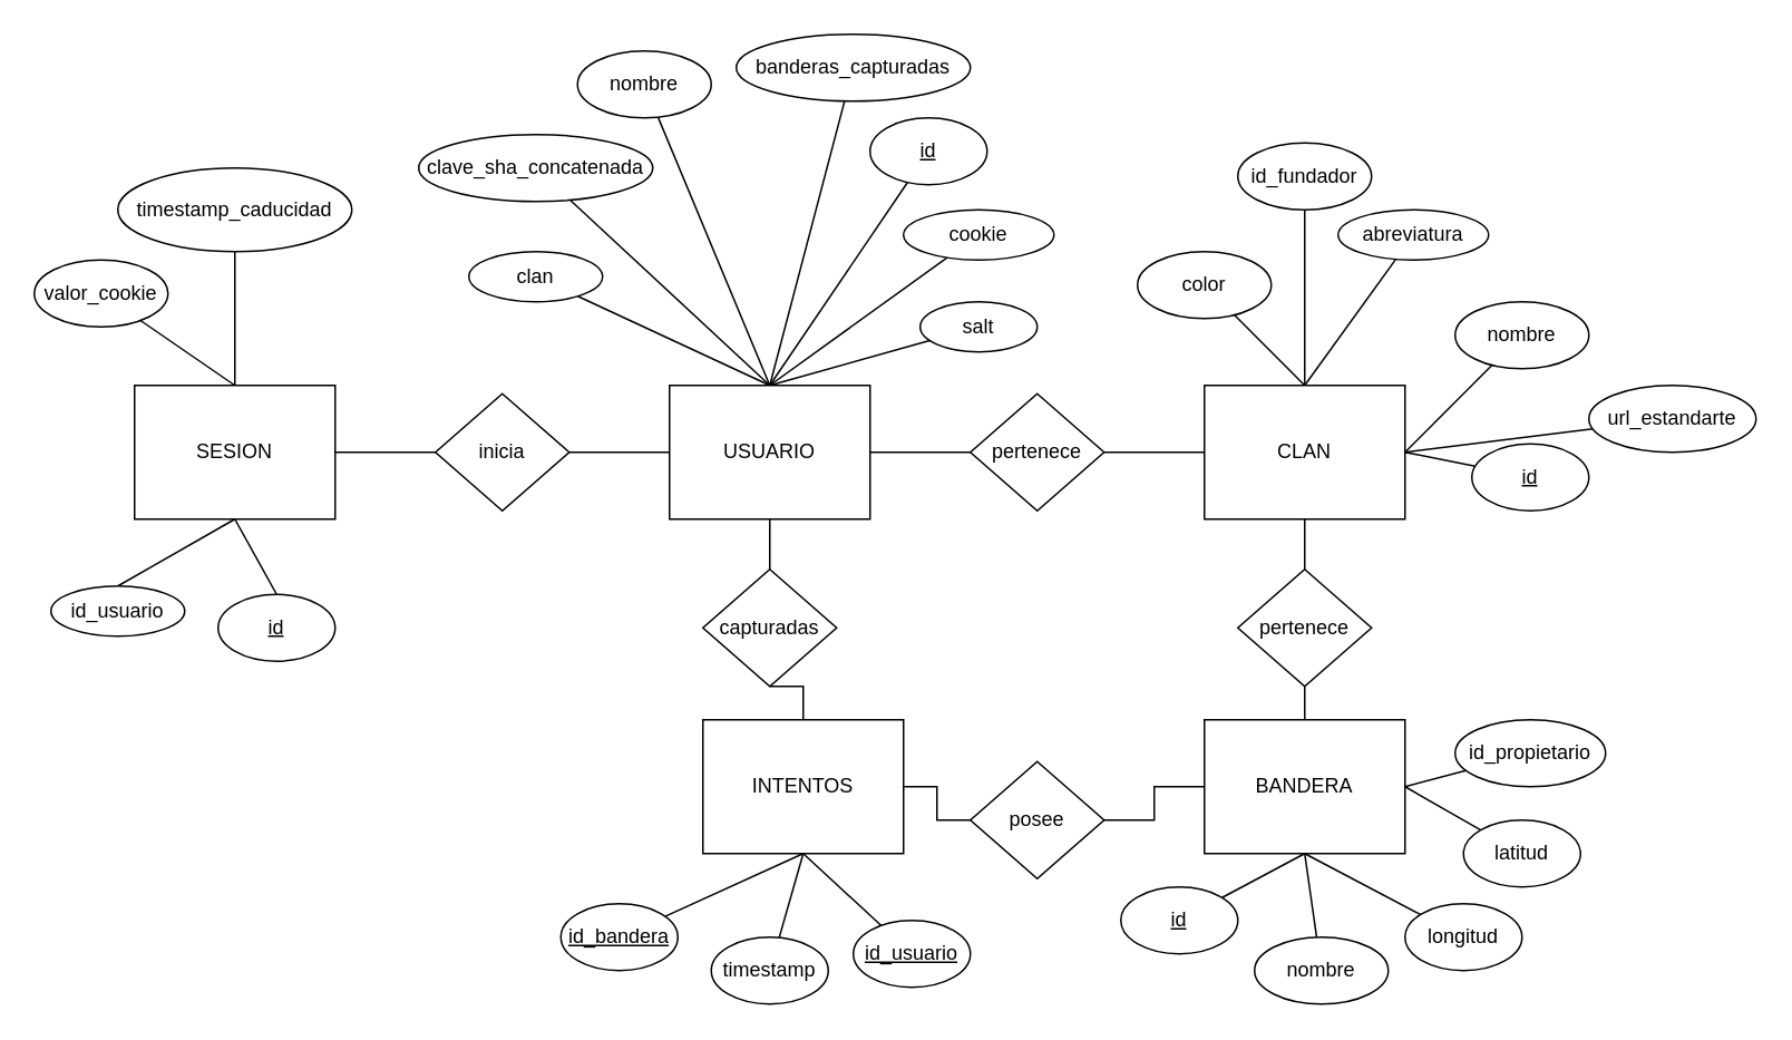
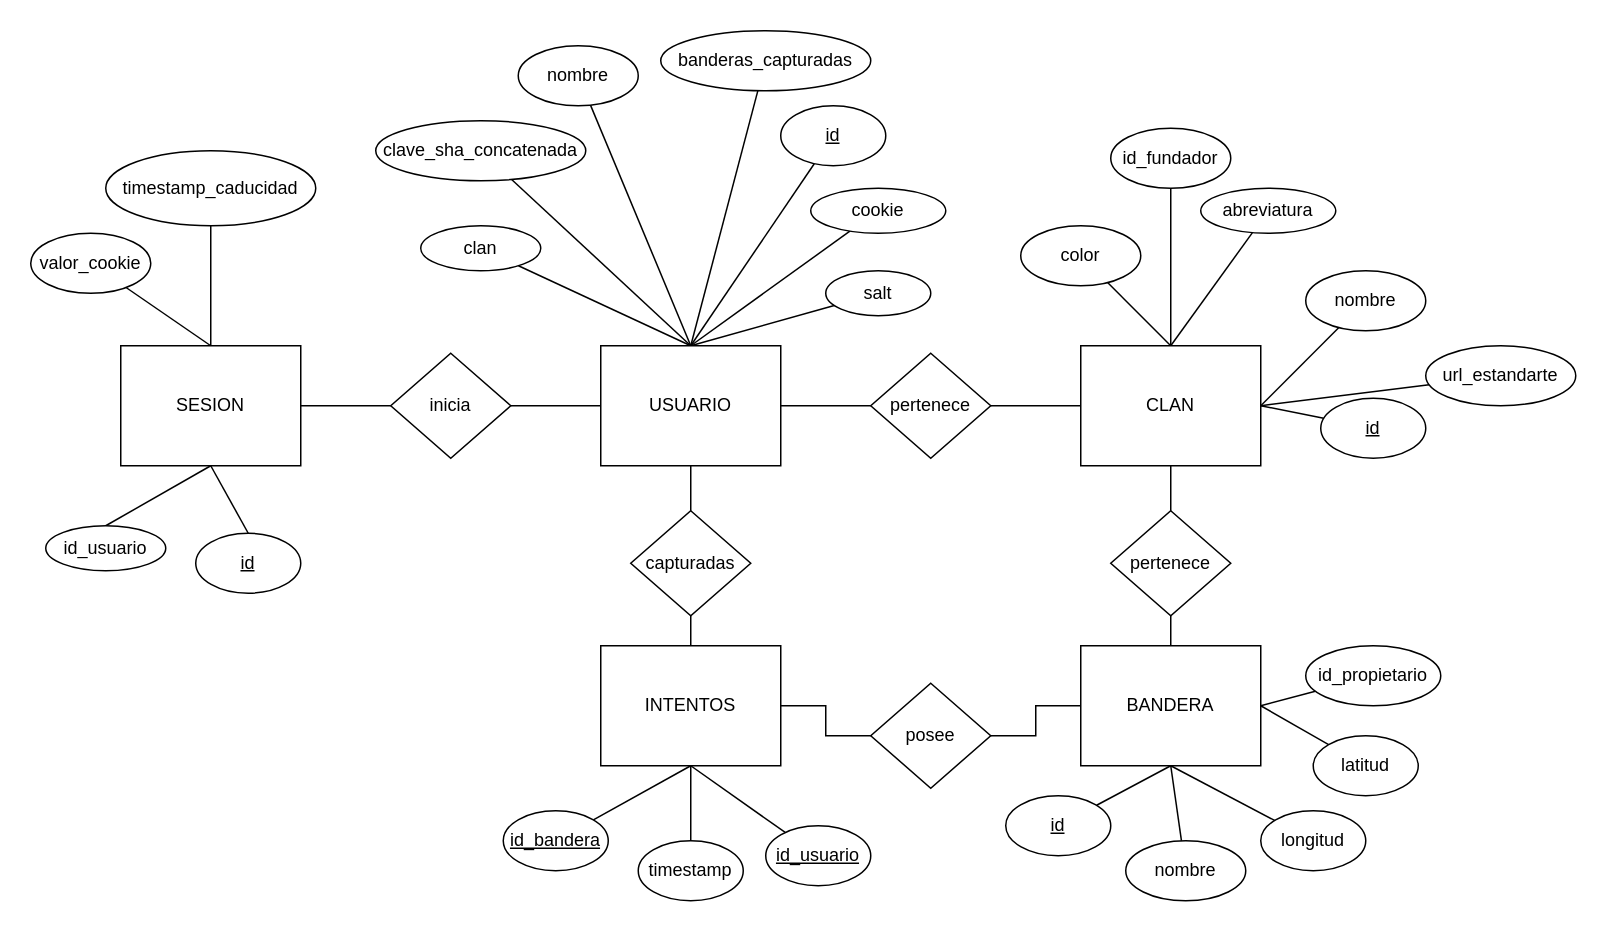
  <mxCell id="0" />
  <mxCell id="1" parent="0" />
  <mxCell id="2" style="edgeStyle=orthogonalEdgeStyle;rounded=0;orthogonalLoop=1;jettySize=auto;html=1;exitX=0;exitY=0.5;exitDx=0;exitDy=0;entryX=1;entryY=0.5;entryDx=0;entryDy=0;endArrow=none;endFill=0;" edge="1" parent="1" source="10" target="67"><mxGeometry relative="1" as="geometry" /></mxCell>
  <mxCell id="3" style="edgeStyle=none;rounded=0;orthogonalLoop=1;jettySize=auto;html=1;exitX=0.5;exitY=0;exitDx=0;exitDy=0;endArrow=none;endFill=0;" edge="1" parent="1" source="10" target="33"><mxGeometry relative="1" as="geometry" /></mxCell>
  <mxCell id="4" style="edgeStyle=none;rounded=0;orthogonalLoop=1;jettySize=auto;html=1;exitX=0.5;exitY=0;exitDx=0;exitDy=0;endArrow=none;endFill=0;" edge="1" parent="1" source="10" target="30"><mxGeometry relative="1" as="geometry" /></mxCell>
  <mxCell id="5" style="edgeStyle=none;rounded=0;orthogonalLoop=1;jettySize=auto;html=1;exitX=0.5;exitY=0;exitDx=0;exitDy=0;endArrow=none;endFill=0;" edge="1" parent="1" source="10" target="55"><mxGeometry relative="1" as="geometry" /></mxCell>
  <mxCell id="6" style="edgeStyle=none;rounded=0;orthogonalLoop=1;jettySize=auto;html=1;exitX=0.5;exitY=0;exitDx=0;exitDy=0;endArrow=none;endFill=0;" edge="1" parent="1" source="10" target="29"><mxGeometry relative="1" as="geometry" /></mxCell>
  <mxCell id="7" style="edgeStyle=none;rounded=0;orthogonalLoop=1;jettySize=auto;html=1;exitX=0.5;exitY=0;exitDx=0;exitDy=0;endArrow=none;endFill=0;" edge="1" parent="1" source="10" target="34"><mxGeometry relative="1" as="geometry" /></mxCell>
  <mxCell id="8" style="edgeStyle=none;rounded=0;orthogonalLoop=1;jettySize=auto;html=1;exitX=0.5;exitY=0;exitDx=0;exitDy=0;endArrow=none;endFill=0;" edge="1" parent="1" source="10" target="32"><mxGeometry relative="1" as="geometry" /></mxCell>
  <mxCell id="9" style="edgeStyle=none;rounded=0;orthogonalLoop=1;jettySize=auto;html=1;exitX=0.5;exitY=0;exitDx=0;exitDy=0;endArrow=none;endFill=0;" edge="1" parent="1" source="10" target="31"><mxGeometry relative="1" as="geometry" /></mxCell>
  <mxCell id="10" value="USUARIO" style="rounded=0;whiteSpace=wrap;html=1;" vertex="1" parent="1"><mxGeometry x="400" y="230" width="120" height="80" as="geometry" /></mxCell>
  <mxCell id="11" style="edgeStyle=orthogonalEdgeStyle;rounded=0;orthogonalLoop=1;jettySize=auto;html=1;exitX=0.5;exitY=1;exitDx=0;exitDy=0;entryX=0.5;entryY=0;entryDx=0;entryDy=0;endArrow=none;endFill=0;" edge="1" parent="1" source="18" target="48"><mxGeometry relative="1" as="geometry" /></mxCell>
  <mxCell id="12" style="edgeStyle=none;rounded=0;orthogonalLoop=1;jettySize=auto;html=1;exitX=1;exitY=0.5;exitDx=0;exitDy=0;endArrow=none;endFill=0;" edge="1" parent="1" source="18" target="35"><mxGeometry relative="1" as="geometry" /></mxCell>
  <mxCell id="13" style="edgeStyle=none;rounded=0;orthogonalLoop=1;jettySize=auto;html=1;exitX=1;exitY=0.5;exitDx=0;exitDy=0;endArrow=none;endFill=0;" edge="1" parent="1" source="18" target="52"><mxGeometry relative="1" as="geometry" /></mxCell>
  <mxCell id="14" style="edgeStyle=none;rounded=0;orthogonalLoop=1;jettySize=auto;html=1;exitX=1;exitY=0.5;exitDx=0;exitDy=0;endArrow=none;endFill=0;" edge="1" parent="1" source="18" target="50"><mxGeometry relative="1" as="geometry" /></mxCell>
  <mxCell id="15" style="edgeStyle=none;rounded=0;orthogonalLoop=1;jettySize=auto;html=1;exitX=0.5;exitY=0;exitDx=0;exitDy=0;endArrow=none;endFill=0;" edge="1" parent="1" source="18" target="51"><mxGeometry relative="1" as="geometry" /></mxCell>
  <mxCell id="16" style="edgeStyle=none;rounded=0;orthogonalLoop=1;jettySize=auto;html=1;exitX=0.5;exitY=0;exitDx=0;exitDy=0;endArrow=none;endFill=0;" edge="1" parent="1" source="18" target="53"><mxGeometry relative="1" as="geometry" /></mxCell>
  <mxCell id="17" style="edgeStyle=none;rounded=0;orthogonalLoop=1;jettySize=auto;html=1;exitX=0.5;exitY=0;exitDx=0;exitDy=0;endArrow=none;endFill=0;" edge="1" parent="1" source="18" target="54"><mxGeometry relative="1" as="geometry" /></mxCell>
  <mxCell id="18" value="CLAN" style="rounded=0;whiteSpace=wrap;html=1;" vertex="1" parent="1"><mxGeometry x="720" y="230" width="120" height="80" as="geometry" /></mxCell>
  <mxCell id="19" style="edgeStyle=none;rounded=0;orthogonalLoop=1;jettySize=auto;html=1;exitX=1;exitY=0.5;exitDx=0;exitDy=0;endArrow=none;endFill=0;" edge="1" parent="1" source="24" target="60"><mxGeometry relative="1" as="geometry" /></mxCell>
  <mxCell id="20" style="edgeStyle=none;rounded=0;orthogonalLoop=1;jettySize=auto;html=1;exitX=1;exitY=0.5;exitDx=0;exitDy=0;endArrow=none;endFill=0;" edge="1" parent="1" source="24" target="58"><mxGeometry relative="1" as="geometry" /></mxCell>
  <mxCell id="21" style="edgeStyle=none;rounded=0;orthogonalLoop=1;jettySize=auto;html=1;exitX=0.5;exitY=1;exitDx=0;exitDy=0;endArrow=none;endFill=0;" edge="1" parent="1" source="24" target="59"><mxGeometry relative="1" as="geometry" /></mxCell>
  <mxCell id="22" style="edgeStyle=none;rounded=0;orthogonalLoop=1;jettySize=auto;html=1;exitX=0.5;exitY=1;exitDx=0;exitDy=0;endArrow=none;endFill=0;" edge="1" parent="1" source="24" target="37"><mxGeometry relative="1" as="geometry" /></mxCell>
  <mxCell id="23" style="edgeStyle=none;rounded=0;orthogonalLoop=1;jettySize=auto;html=1;exitX=0.5;exitY=1;exitDx=0;exitDy=0;endArrow=none;endFill=0;" edge="1" parent="1" source="24" target="49"><mxGeometry relative="1" as="geometry" /></mxCell>
  <mxCell id="24" value="BANDERA" style="rounded=0;whiteSpace=wrap;html=1;" vertex="1" parent="1"><mxGeometry x="720" y="430" width="120" height="80" as="geometry" /></mxCell>
  <mxCell id="25" style="edgeStyle=none;rounded=0;orthogonalLoop=1;jettySize=auto;html=1;exitX=0.5;exitY=1;exitDx=0;exitDy=0;endArrow=none;endFill=0;" edge="1" parent="1" source="28" target="57"><mxGeometry relative="1" as="geometry" /></mxCell>
  <mxCell id="26" style="edgeStyle=none;rounded=0;orthogonalLoop=1;jettySize=auto;html=1;exitX=0.5;exitY=1;exitDx=0;exitDy=0;endArrow=none;endFill=0;" edge="1" parent="1" source="28" target="56"><mxGeometry relative="1" as="geometry" /></mxCell>
  <mxCell id="27" style="edgeStyle=none;rounded=0;orthogonalLoop=1;jettySize=auto;html=1;exitX=0.5;exitY=1;exitDx=0;exitDy=0;endArrow=none;endFill=0;" edge="1" parent="1" source="28" target="36"><mxGeometry relative="1" as="geometry" /></mxCell>
- <mxCell id="28" value="INTENTOS" style="rounded=0;whiteSpace=wrap;html=1;" vertex="1" parent="1"><mxGeometry x="420" y="430" width="120" height="80" as="geometry" /></mxCell>
+ <mxCell id="28" value="INTENTOS" style="rounded=0;whiteSpace=wrap;html=1;" vertex="1" parent="1"><mxGeometry x="400" y="430" width="120" height="80" as="geometry" /></mxCell>
  <mxCell id="29" value="&lt;u&gt;id&lt;/u&gt;" style="ellipse;whiteSpace=wrap;html=1;" vertex="1" parent="1"><mxGeometry x="520" y="70" width="70" height="40" as="geometry" /></mxCell>
  <mxCell id="30" value="nombre" style="ellipse;whiteSpace=wrap;html=1;" vertex="1" parent="1"><mxGeometry x="345" y="30" width="80" height="40" as="geometry" /></mxCell>
  <mxCell id="31" value="clan" style="ellipse;whiteSpace=wrap;html=1;" vertex="1" parent="1"><mxGeometry x="280" y="150" width="80" height="30" as="geometry" /></mxCell>
  <mxCell id="32" value="salt" style="ellipse;whiteSpace=wrap;html=1;" vertex="1" parent="1"><mxGeometry x="550" y="180" width="70" height="30" as="geometry" /></mxCell>
  <mxCell id="33" value="clave_sha_concatenada" style="ellipse;whiteSpace=wrap;html=1;" vertex="1" parent="1"><mxGeometry x="250" y="80" width="140" height="40" as="geometry" /></mxCell>
  <mxCell id="34" value="cookie" style="ellipse;whiteSpace=wrap;html=1;" vertex="1" parent="1"><mxGeometry x="540" y="125" width="90" height="30" as="geometry" /></mxCell>
  <mxCell id="35" value="&lt;u&gt;id&lt;/u&gt;" style="ellipse;whiteSpace=wrap;html=1;" vertex="1" parent="1"><mxGeometry x="880" y="265" width="70" height="40" as="geometry" /></mxCell>
  <mxCell id="36" value="&lt;u&gt;id_usuario&lt;/u&gt;" style="ellipse;whiteSpace=wrap;html=1;" vertex="1" parent="1"><mxGeometry x="510" y="550" width="70" height="40" as="geometry" /></mxCell>
  <mxCell id="37" value="&lt;u&gt;id&lt;/u&gt;" style="ellipse;whiteSpace=wrap;html=1;" vertex="1" parent="1"><mxGeometry x="670" y="530" width="70" height="40" as="geometry" /></mxCell>
  <mxCell id="38" style="edgeStyle=orthogonalEdgeStyle;rounded=0;orthogonalLoop=1;jettySize=auto;html=1;exitX=0.5;exitY=1;exitDx=0;exitDy=0;entryX=0.5;entryY=0;entryDx=0;entryDy=0;endArrow=none;endFill=0;" edge="1" parent="1" source="40" target="28"><mxGeometry relative="1" as="geometry" /></mxCell>
  <mxCell id="39" style="edgeStyle=orthogonalEdgeStyle;rounded=0;orthogonalLoop=1;jettySize=auto;html=1;exitX=0.5;exitY=0;exitDx=0;exitDy=0;entryX=0.5;entryY=1;entryDx=0;entryDy=0;endArrow=none;endFill=0;" edge="1" parent="1" source="40" target="10"><mxGeometry relative="1" as="geometry" /></mxCell>
  <mxCell id="40" value="capturadas" style="rhombus;whiteSpace=wrap;html=1;" vertex="1" parent="1"><mxGeometry x="420" y="340" width="80" height="70" as="geometry" /></mxCell>
  <mxCell id="41" style="edgeStyle=orthogonalEdgeStyle;rounded=0;orthogonalLoop=1;jettySize=auto;html=1;exitX=0;exitY=0.5;exitDx=0;exitDy=0;entryX=1;entryY=0.5;entryDx=0;entryDy=0;endArrow=none;endFill=0;" edge="1" parent="1" source="43" target="10"><mxGeometry relative="1" as="geometry" /></mxCell>
  <mxCell id="42" style="edgeStyle=orthogonalEdgeStyle;rounded=0;orthogonalLoop=1;jettySize=auto;html=1;exitX=1;exitY=0.5;exitDx=0;exitDy=0;entryX=0;entryY=0.5;entryDx=0;entryDy=0;endArrow=none;endFill=0;" edge="1" parent="1" source="43" target="18"><mxGeometry relative="1" as="geometry" /></mxCell>
  <mxCell id="43" value="pertenece" style="rhombus;whiteSpace=wrap;html=1;" vertex="1" parent="1"><mxGeometry x="580" y="235" width="80" height="70" as="geometry" /></mxCell>
  <mxCell id="44" style="edgeStyle=orthogonalEdgeStyle;rounded=0;orthogonalLoop=1;jettySize=auto;html=1;exitX=1;exitY=0.5;exitDx=0;exitDy=0;entryX=0;entryY=0.5;entryDx=0;entryDy=0;endArrow=none;endFill=0;" edge="1" parent="1" source="46" target="24"><mxGeometry relative="1" as="geometry" /></mxCell>
  <mxCell id="45" style="edgeStyle=orthogonalEdgeStyle;rounded=0;orthogonalLoop=1;jettySize=auto;html=1;exitX=0;exitY=0.5;exitDx=0;exitDy=0;entryX=1;entryY=0.5;entryDx=0;entryDy=0;endArrow=none;endFill=0;" edge="1" parent="1" source="46" target="28"><mxGeometry relative="1" as="geometry" /></mxCell>
  <mxCell id="46" value="posee" style="rhombus;whiteSpace=wrap;html=1;" vertex="1" parent="1"><mxGeometry x="580" y="455" width="80" height="70" as="geometry" /></mxCell>
  <mxCell id="47" style="edgeStyle=orthogonalEdgeStyle;rounded=0;orthogonalLoop=1;jettySize=auto;html=1;exitX=0.5;exitY=1;exitDx=0;exitDy=0;entryX=0.5;entryY=0;entryDx=0;entryDy=0;endArrow=none;endFill=0;" edge="1" parent="1" source="48" target="24"><mxGeometry relative="1" as="geometry" /></mxCell>
  <mxCell id="48" value="pertenece" style="rhombus;whiteSpace=wrap;html=1;" vertex="1" parent="1"><mxGeometry x="740" y="340" width="80" height="70" as="geometry" /></mxCell>
  <mxCell id="49" value="nombre" style="ellipse;whiteSpace=wrap;html=1;" vertex="1" parent="1"><mxGeometry x="750" y="560" width="80" height="40" as="geometry" /></mxCell>
  <mxCell id="50" value="nombre" style="ellipse;whiteSpace=wrap;html=1;" vertex="1" parent="1"><mxGeometry x="870" y="180" width="80" height="40" as="geometry" /></mxCell>
  <mxCell id="51" value="color" style="ellipse;whiteSpace=wrap;html=1;" vertex="1" parent="1"><mxGeometry x="680" y="150" width="80" height="40" as="geometry" /></mxCell>
  <mxCell id="52" value="url_estandarte" style="ellipse;whiteSpace=wrap;html=1;" vertex="1" parent="1"><mxGeometry x="950" y="230" width="100" height="40" as="geometry" /></mxCell>
  <mxCell id="53" value="id_fundador" style="ellipse;whiteSpace=wrap;html=1;" vertex="1" parent="1"><mxGeometry x="740" y="85" width="80" height="40" as="geometry" /></mxCell>
  <mxCell id="54" value="abreviatura" style="ellipse;whiteSpace=wrap;html=1;" vertex="1" parent="1"><mxGeometry x="800" y="125" width="90" height="30" as="geometry" /></mxCell>
  <mxCell id="55" value="banderas_capturadas" style="ellipse;whiteSpace=wrap;html=1;" vertex="1" parent="1"><mxGeometry x="440" y="20" width="140" height="40" as="geometry" /></mxCell>
  <mxCell id="56" value="&lt;u&gt;id_bandera&lt;/u&gt;" style="ellipse;whiteSpace=wrap;html=1;" vertex="1" parent="1"><mxGeometry x="335" y="540" width="70" height="40" as="geometry" /></mxCell>
  <mxCell id="57" value="timestamp" style="ellipse;whiteSpace=wrap;html=1;" vertex="1" parent="1"><mxGeometry x="425" y="560" width="70" height="40" as="geometry" /></mxCell>
  <mxCell id="58" value="latitud" style="ellipse;whiteSpace=wrap;html=1;" vertex="1" parent="1"><mxGeometry x="875" y="490" width="70" height="40" as="geometry" /></mxCell>
  <mxCell id="59" value="longitud" style="ellipse;whiteSpace=wrap;html=1;" vertex="1" parent="1"><mxGeometry x="840" y="540" width="70" height="40" as="geometry" /></mxCell>
  <mxCell id="60" value="id_propietario" style="ellipse;whiteSpace=wrap;html=1;" vertex="1" parent="1"><mxGeometry x="870" y="430" width="90" height="40" as="geometry" /></mxCell>
  <mxCell id="61" style="rounded=0;orthogonalLoop=1;jettySize=auto;html=1;exitX=0.5;exitY=1;exitDx=0;exitDy=0;entryX=0.5;entryY=0;entryDx=0;entryDy=0;endArrow=none;endFill=0;" edge="1" parent="1" source="65" target="71"><mxGeometry relative="1" as="geometry" /></mxCell>
  <mxCell id="62" style="edgeStyle=none;rounded=0;orthogonalLoop=1;jettySize=auto;html=1;exitX=0.5;exitY=1;exitDx=0;exitDy=0;entryX=0.5;entryY=0;entryDx=0;entryDy=0;endArrow=none;endFill=0;" edge="1" parent="1" source="65" target="70"><mxGeometry relative="1" as="geometry" /></mxCell>
  <mxCell id="63" style="edgeStyle=none;rounded=0;orthogonalLoop=1;jettySize=auto;html=1;exitX=0.5;exitY=0;exitDx=0;exitDy=0;endArrow=none;endFill=0;" edge="1" parent="1" source="65" target="68"><mxGeometry relative="1" as="geometry" /></mxCell>
  <mxCell id="64" style="edgeStyle=none;rounded=0;orthogonalLoop=1;jettySize=auto;html=1;exitX=0.5;exitY=0;exitDx=0;exitDy=0;endArrow=none;endFill=0;" edge="1" parent="1" source="65" target="69"><mxGeometry relative="1" as="geometry" /></mxCell>
  <mxCell id="65" value="SESION" style="rounded=0;whiteSpace=wrap;html=1;" vertex="1" parent="1"><mxGeometry x="80" y="230" width="120" height="80" as="geometry" /></mxCell>
  <mxCell id="66" style="edgeStyle=orthogonalEdgeStyle;rounded=0;orthogonalLoop=1;jettySize=auto;html=1;exitX=0;exitY=0.5;exitDx=0;exitDy=0;entryX=1;entryY=0.5;entryDx=0;entryDy=0;endArrow=none;endFill=0;" edge="1" parent="1" source="67" target="65"><mxGeometry relative="1" as="geometry" /></mxCell>
  <mxCell id="67" value="inicia" style="rhombus;whiteSpace=wrap;html=1;" vertex="1" parent="1"><mxGeometry x="260" y="235" width="80" height="70" as="geometry" /></mxCell>
  <mxCell id="68" value="valor_cookie" style="ellipse;whiteSpace=wrap;html=1;" vertex="1" parent="1"><mxGeometry x="20" y="155" width="80" height="40" as="geometry" /></mxCell>
  <mxCell id="69" value="timestamp_caducidad" style="ellipse;whiteSpace=wrap;html=1;" vertex="1" parent="1"><mxGeometry x="70" y="100" width="140" height="50" as="geometry" /></mxCell>
  <mxCell id="70" value="id_usuario" style="ellipse;whiteSpace=wrap;html=1;" vertex="1" parent="1"><mxGeometry x="30" y="350" width="80" height="30" as="geometry" /></mxCell>
  <mxCell id="71" value="&lt;u&gt;id&lt;/u&gt;" style="ellipse;whiteSpace=wrap;html=1;" vertex="1" parent="1"><mxGeometry x="130" y="355" width="70" height="40" as="geometry" /></mxCell>
